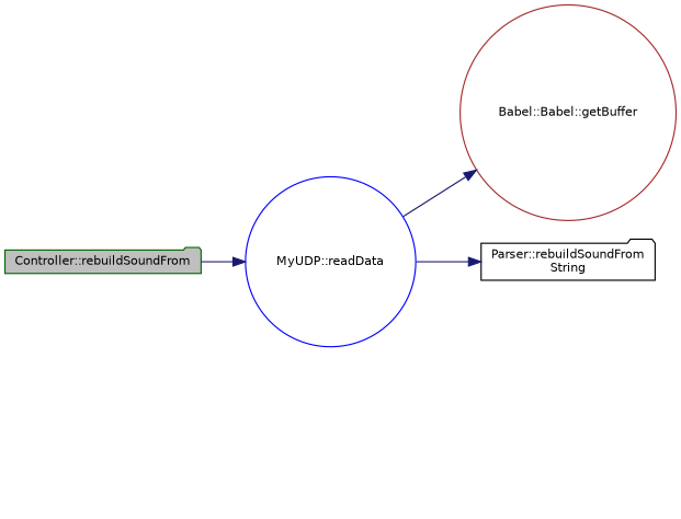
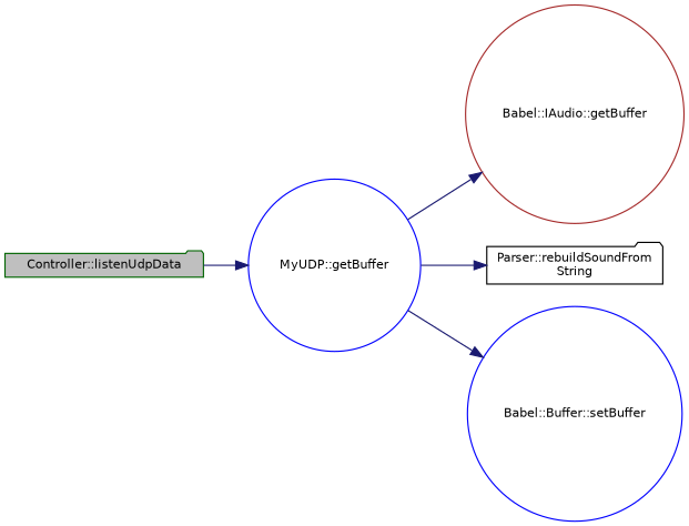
  digraph {
    fontname="DejaVu Sans"
    rankdir=LR
    node [color=blue fillcolor=white fontname="DejaVu Sans" fontsize=10 shape=circle style=filled]
    edge [color=midnightblue fontname="DejaVu Sans" fontsize=10 labelfontname=Helvetica labelfontsize=10 style=solid]
-   n1 [color=darkgreen fillcolor=grey75 fontcolor=black height=0.2 label="Controller::rebuildSoundFrom" shape=folder width=0.4]
-   n2 [height=0.2 label="MyUDP::readData" width=0.4]
-   n3 [color=brown height=0.2 label="Babel::Babel::getBuffer" width=0.4]
+   n1 [color=darkgreen fillcolor=grey75 fontcolor=black height=0.2 label="Controller::listenUdpData" shape=folder width=0.4]
+   n2 [height=0.2 label="MyUDP::getBuffer" width=0.4]
+   n3 [color=brown height=0.2 label="Babel::IAudio::getBuffer" width=0.4]
    n4 [color=black height=0.2 label="Parser::rebuildSoundFrom\lString" shape=folder width=0.4]
+   n5 [height=0.2 label="Babel::Buffer::setBuffer" width=0.4]
    n1 -> n2
    n2 -> n3
    n2 -> n4
+   n2 -> n5
  }
